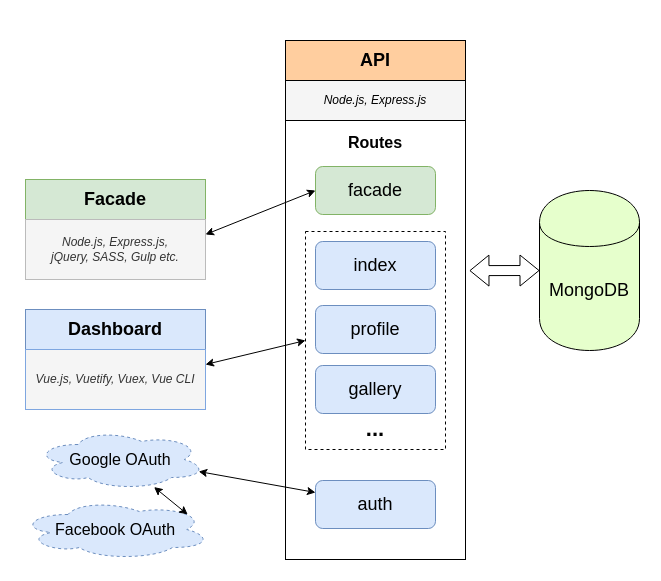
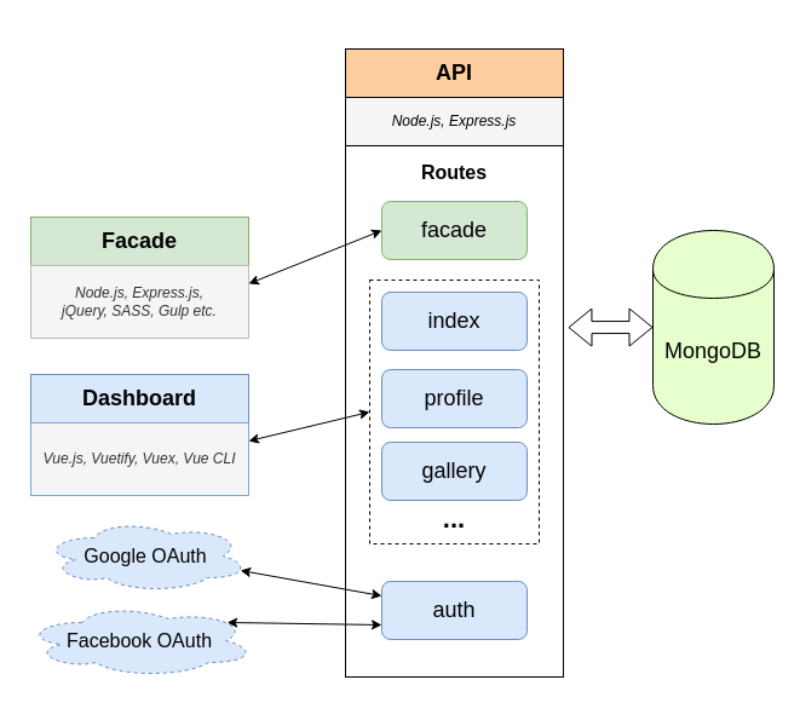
  <mxCell id="0" />
  <mxCell id="1" parent="0" />
  <mxCell id="2" value="" style="group;fontStyle=2;fillColor=#d5e8d4;strokeColor=#82b366;" vertex="1" connectable="0" parent="1"><mxGeometry x="25" y="179" width="180" height="100" as="geometry" /></mxCell>
  <mxCell id="3" value="Facade" style="rounded=0;whiteSpace=wrap;html=1;fontStyle=1;fontSize=18;fillColor=#d5e8d4;strokeColor=#82b366;" vertex="1" parent="2"><mxGeometry width="180" height="40" as="geometry" /></mxCell>
  <mxCell id="4" value="Node.js, Express.js,&lt;br&gt;jQuery, SASS, Gulp etc." style="rounded=0;whiteSpace=wrap;html=1;fontStyle=2;fillColor=#f5f5f5;strokeColor=#BBBBBB;fontColor=#333333;" vertex="1" parent="2"><mxGeometry y="40" width="180" height="60" as="geometry" /></mxCell>
  <mxCell id="5" value="" style="group;fillColor=#d5e8d4;strokeColor=#82b366;" vertex="1" connectable="0" parent="1"><mxGeometry x="25" y="309" width="180" height="100" as="geometry" /></mxCell>
  <mxCell id="6" value="Dashboard" style="rounded=0;whiteSpace=wrap;html=1;fontStyle=1;fontSize=18;fillColor=#dae8fc;strokeColor=#6c8ebf;" vertex="1" parent="5"><mxGeometry width="180" height="40" as="geometry" /></mxCell>
  <mxCell id="7" value="Vue.js, Vuetify, Vuex, Vue CLI" style="rounded=0;whiteSpace=wrap;html=1;fontStyle=2;fillColor=#f5f5f5;strokeColor=#7EA6E0;fontColor=#333333;" vertex="1" parent="5"><mxGeometry y="40" width="180" height="60" as="geometry" /></mxCell>
  <mxCell id="8" value="MongoDB" style="shape=cylinder;whiteSpace=wrap;html=1;boundedLbl=1;backgroundOutline=1;fontSize=18;fillColor=#E6FFCC;" vertex="1" parent="1"><mxGeometry x="539" y="190" width="100" height="160" as="geometry" /></mxCell>
  <mxCell id="9" value="" style="shape=flexArrow;endArrow=classic;startArrow=classic;html=1;fontSize=18;exitX=1.022;exitY=0.342;exitDx=0;exitDy=0;exitPerimeter=0;entryX=0;entryY=0.5;entryDx=0;entryDy=0;shadow=0;comic=0;" edge="1" parent="1" source="15" target="8"><mxGeometry width="50" height="50" relative="1" as="geometry"><mxPoint x="495" y="319" as="sourcePoint" /><mxPoint x="565" y="269" as="targetPoint" /></mxGeometry></mxCell>
  <mxCell id="10" value="Google OAuth" style="ellipse;shape=cloud;whiteSpace=wrap;html=1;dashed=1;fillColor=#dae8fc;fontSize=16;strokeColor=#6c8ebf;" vertex="1" parent="1"><mxGeometry x="35" y="429" width="170" height="60" as="geometry" /></mxCell>
  <mxCell id="11" value="Facebook OAuth" style="ellipse;shape=cloud;whiteSpace=wrap;html=1;dashed=1;fillColor=#dae8fc;fontSize=16;strokeColor=#6c8ebf;" vertex="1" parent="1"><mxGeometry x="20" y="499" width="190" height="60" as="geometry" /></mxCell>
  <mxCell id="12" value="" style="group" vertex="1" connectable="0" parent="1"><mxGeometry x="285" y="20" width="180" height="100" as="geometry" /></mxCell>
  <mxCell id="13" value="API" style="rounded=0;whiteSpace=wrap;html=1;fontStyle=1;fontSize=18;fillColor=#FFCE9F;" vertex="1" parent="12"><mxGeometry y="20" width="180" height="40" as="geometry" /></mxCell>
  <mxCell id="14" value="Node.js, Express.js" style="rounded=0;whiteSpace=wrap;html=1;fontStyle=2;fillColor=#F5F5F5;" vertex="1" parent="12"><mxGeometry y="60" width="180" height="40" as="geometry" /></mxCell>
  <mxCell id="15" value="" style="rounded=0;whiteSpace=wrap;html=1;fontSize=18;" vertex="1" parent="1"><mxGeometry x="285" y="120" width="180" height="439" as="geometry" /></mxCell>
  <mxCell id="16" value="facade" style="rounded=1;whiteSpace=wrap;html=1;fontSize=18;fillColor=#d5e8d4;strokeColor=#82b366;" vertex="1" parent="1"><mxGeometry x="315" y="166" width="120" height="48" as="geometry" /></mxCell>
  <mxCell id="17" value="Routes" style="text;html=1;strokeColor=none;fillColor=none;align=center;verticalAlign=middle;whiteSpace=wrap;rounded=0;fontSize=16;fontStyle=1" vertex="1" parent="1"><mxGeometry x="355" y="132" width="40" height="20" as="geometry" /></mxCell>
  <mxCell id="18" value="auth" style="rounded=1;whiteSpace=wrap;html=1;fontSize=18;fillColor=#dae8fc;strokeColor=#6c8ebf;" vertex="1" parent="1"><mxGeometry x="315" y="480" width="120" height="48" as="geometry" /></mxCell>
  <mxCell id="19" value="" style="rounded=0;whiteSpace=wrap;html=1;fontSize=18;fillColor=none;dashed=1;" vertex="1" parent="1"><mxGeometry x="305" y="231" width="140" height="218" as="geometry" /></mxCell>
  <mxCell id="20" value="index" style="rounded=1;whiteSpace=wrap;html=1;fontSize=18;fillColor=#dae8fc;strokeColor=#6c8ebf;" vertex="1" parent="1"><mxGeometry x="315" y="241" width="120" height="48" as="geometry" /></mxCell>
  <mxCell id="21" value="profile" style="rounded=1;whiteSpace=wrap;html=1;fontSize=18;fillColor=#dae8fc;strokeColor=#6c8ebf;" vertex="1" parent="1"><mxGeometry x="315" y="305" width="120" height="48" as="geometry" /></mxCell>
  <mxCell id="22" value="gallery" style="rounded=1;whiteSpace=wrap;html=1;fontSize=18;fillColor=#dae8fc;strokeColor=#6c8ebf;" vertex="1" parent="1"><mxGeometry x="315" y="365" width="120" height="48" as="geometry" /></mxCell>
  <mxCell id="23" style="edgeStyle=none;rounded=0;orthogonalLoop=1;jettySize=auto;html=1;exitX=1;exitY=0.25;exitDx=0;exitDy=0;entryX=0;entryY=0.5;entryDx=0;entryDy=0;startArrow=classic;startFill=1;fontSize=18;" edge="1" parent="1" source="7" target="19"><mxGeometry relative="1" as="geometry" /></mxCell>
  <mxCell id="24" style="edgeStyle=none;rounded=0;orthogonalLoop=1;jettySize=auto;html=1;exitX=0.96;exitY=0.7;exitDx=0;exitDy=0;exitPerimeter=0;entryX=0;entryY=0.25;entryDx=0;entryDy=0;startArrow=classic;startFill=1;fontSize=16;" edge="1" parent="1" source="10" target="18"><mxGeometry relative="1" as="geometry" /></mxCell>
- <mxCell id="25" style="edgeStyle=none;rounded=0;orthogonalLoop=1;jettySize=auto;html=1;exitX=0.88;exitY=0.25;exitDx=0;exitDy=0;exitPerimeter=0;startArrow=classic;startFill=1;fontSize=16;" edge="1" parent="1" source="11" target="10"><mxGeometry relative="1" as="geometry" /></mxCell>
+ <mxCell id="25" style="edgeStyle=none;rounded=0;orthogonalLoop=1;jettySize=auto;html=1;exitX=0.88;exitY=0.25;exitDx=0;exitDy=0;exitPerimeter=0;entryX=0;entryY=0.75;entryDx=0;entryDy=0;startArrow=classic;startFill=1;fontSize=16;" edge="1" parent="1" source="11" target="18"><mxGeometry relative="1" as="geometry" /></mxCell>
  <mxCell id="26" style="rounded=0;orthogonalLoop=1;jettySize=auto;html=1;exitX=0;exitY=0.5;exitDx=0;exitDy=0;entryX=1;entryY=0.25;entryDx=0;entryDy=0;fontSize=18;startArrow=classic;startFill=1;" edge="1" parent="1" source="16" target="4"><mxGeometry relative="1" as="geometry" /></mxCell>
  <mxCell id="27" value="&lt;b&gt;&lt;font style=&quot;font-size: 22px&quot;&gt;...&lt;/font&gt;&lt;/b&gt;" style="text;html=1;strokeColor=none;fillColor=none;align=center;verticalAlign=middle;whiteSpace=wrap;rounded=0;dashed=1;fontSize=16;" vertex="1" parent="1"><mxGeometry x="355" y="419" width="40" height="20" as="geometry" /></mxCell>
